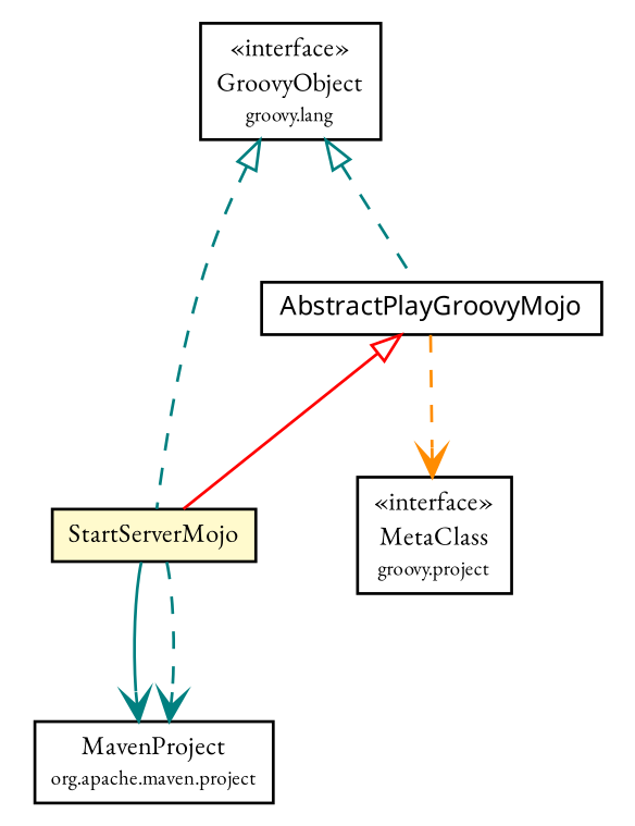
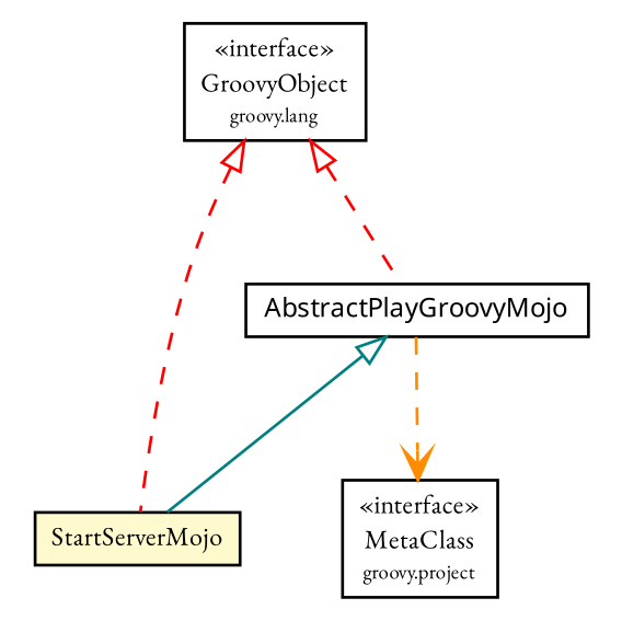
  digraph {
    fontname="EB Garamond"
    node [fontcolor=black fontname="EB Garamond" fontsize=9.0 shape=plaintext]
    edge [color=red fontname="EB Garamond" fontsize=10.0 headport=p labelfontname=arial labelfontsize=10 tailport=p style=dashed]
    n1 [label=<<table border="0" cellborder="1" cellspacing="0" cellpadding="2" port="p" bgcolor="lemonChiffon" href="./StartServerMojo.html"> 		<tr><td><table border="0" cellspacing="0" cellpadding="1"> 			<tr><td> StartServerMojo </td></tr> 		</table></td></tr> 		</table>>]
-   n2 [label=<<table border="0" cellborder="1" cellspacing="0" cellpadding="2" port="p" href="http://java.sun.com/j2se/1.4.2/docs/api/org/apache/maven/project/MavenProject.html"> 		<tr><td><table border="0" cellspacing="0" cellpadding="1"> 			<tr><td> MavenProject </td></tr> 			<tr><td><font point-size="7.0"> org.apache.maven.project </font></td></tr> 		</table></td></tr> 		</table>>]
    n3 [label=<<table border="0" cellborder="1" cellspacing="0" cellpadding="2" port="p" href="http://java.sun.com/j2se/1.4.2/docs/api/groovy/lang/MetaClass.html"> 		<tr><td><table border="0" cellspacing="0" cellpadding="1"> 			<tr><td> &laquo;interface&raquo; </td></tr> 			<tr><td> MetaClass </td></tr> 			<tr><td><font point-size="7.0"> groovy.project </font></td></tr> 		</table></td></tr> 		</table>>]
    n4 [label=<<table border="0" cellborder="1" cellspacing="0" cellpadding="2" port="p" href="./AbstractPlayGroovyMojo.html"> 		<tr><td><table border="0" cellspacing="0" cellpadding="1"> 			<tr><td><font face="ariali"> AbstractPlayGroovyMojo </font></td></tr> 		</table></td></tr> 		</table>>]
    n5 [label=<<table border="0" cellborder="1" cellspacing="0" cellpadding="2" port="p" href="http://java.sun.com/j2se/1.4.2/docs/api/groovy/lang/GroovyObject.html"> 		<tr><td><table border="0" cellspacing="0" cellpadding="1"> 			<tr><td> &laquo;interface&raquo; </td></tr> 			<tr><td> GroovyObject </td></tr> 			<tr><td><font point-size="7.0"> groovy.lang </font></td></tr> 		</table></td></tr> 		</table>>]
-   n1 -> n2 [arrowhead=open color=teal fontcolor=black style=""]
-   n1 -> n2 [arrowhead=open color=teal fontcolor=black]
-   n4 -> n1 [arrowtail=empty dir=back fontsize=10 style=""]
+   n4 -> n1 [arrowtail=empty color=teal dir=back fontsize=10 style=""]
    n4 -> n3 [arrowhead=open color=darkorange fontcolor=black]
-   n5 -> n1 [arrowtail=empty color=teal dir=back fontsize=10]
-   n5 -> n4 [arrowtail=empty color=teal dir=back fontsize=10]
+   n5 -> n1 [arrowtail=empty dir=back fontsize=10]
+   n5 -> n4 [arrowtail=empty dir=back fontsize=10]
  }
